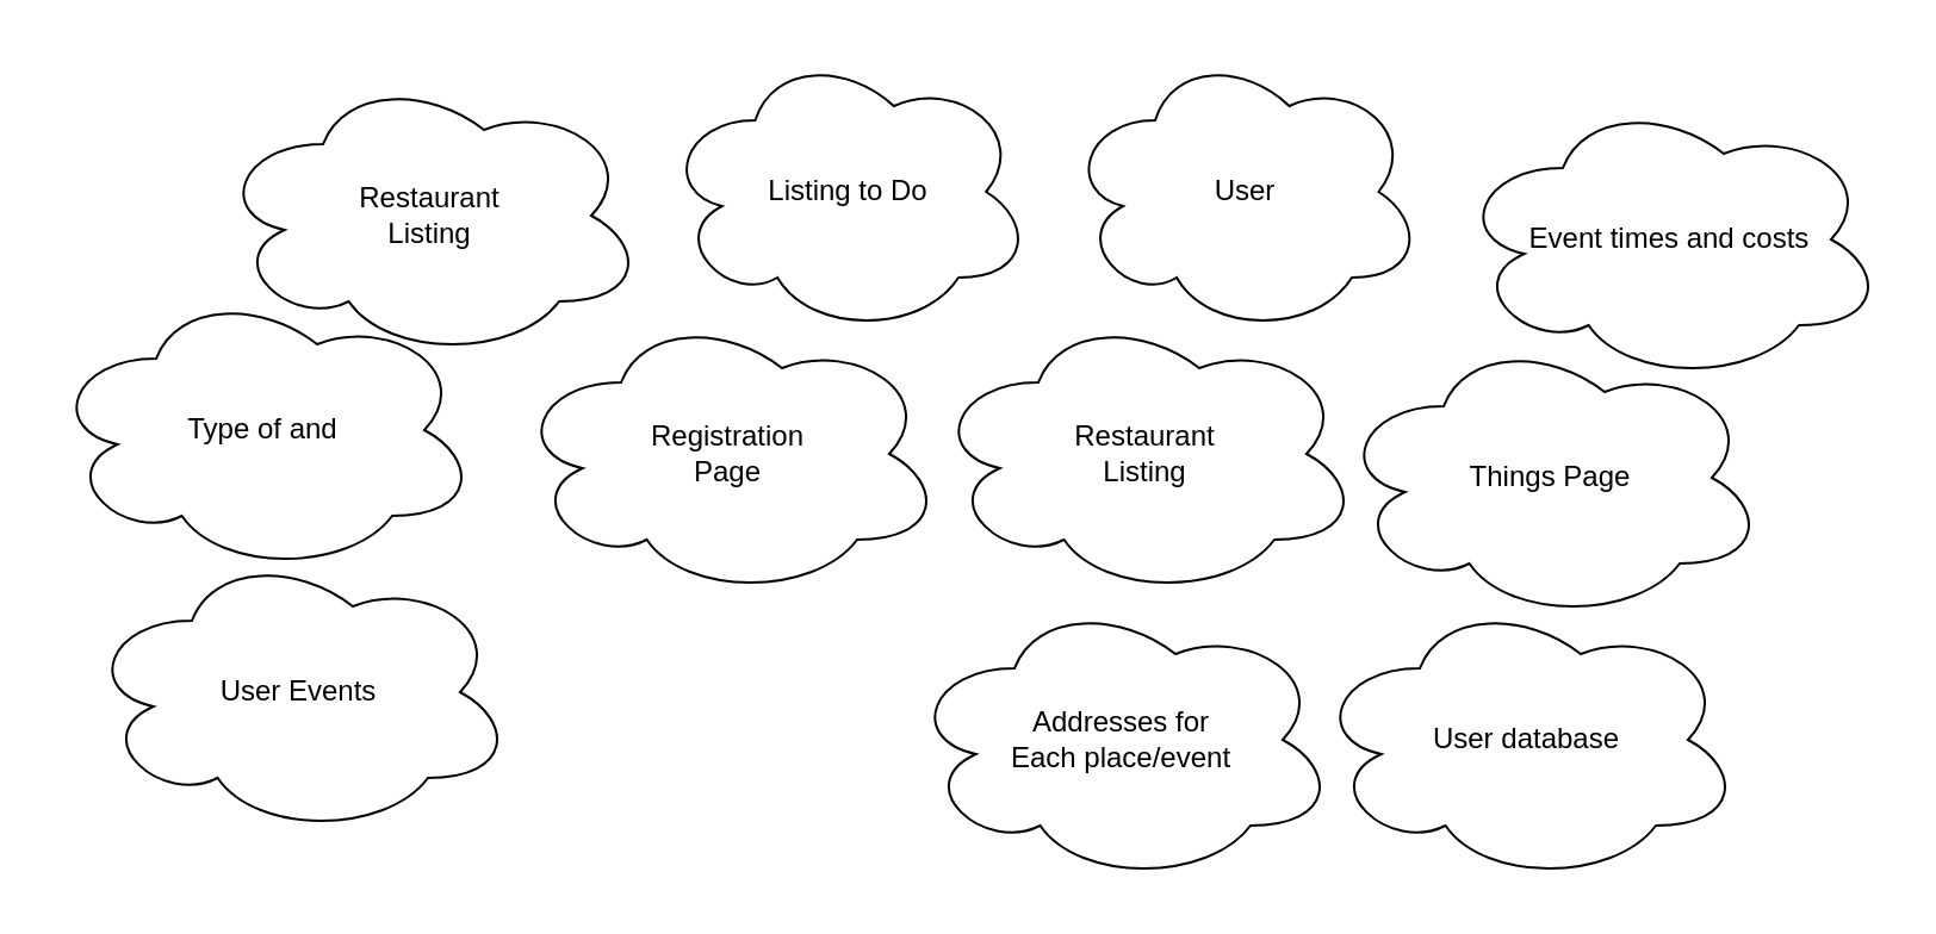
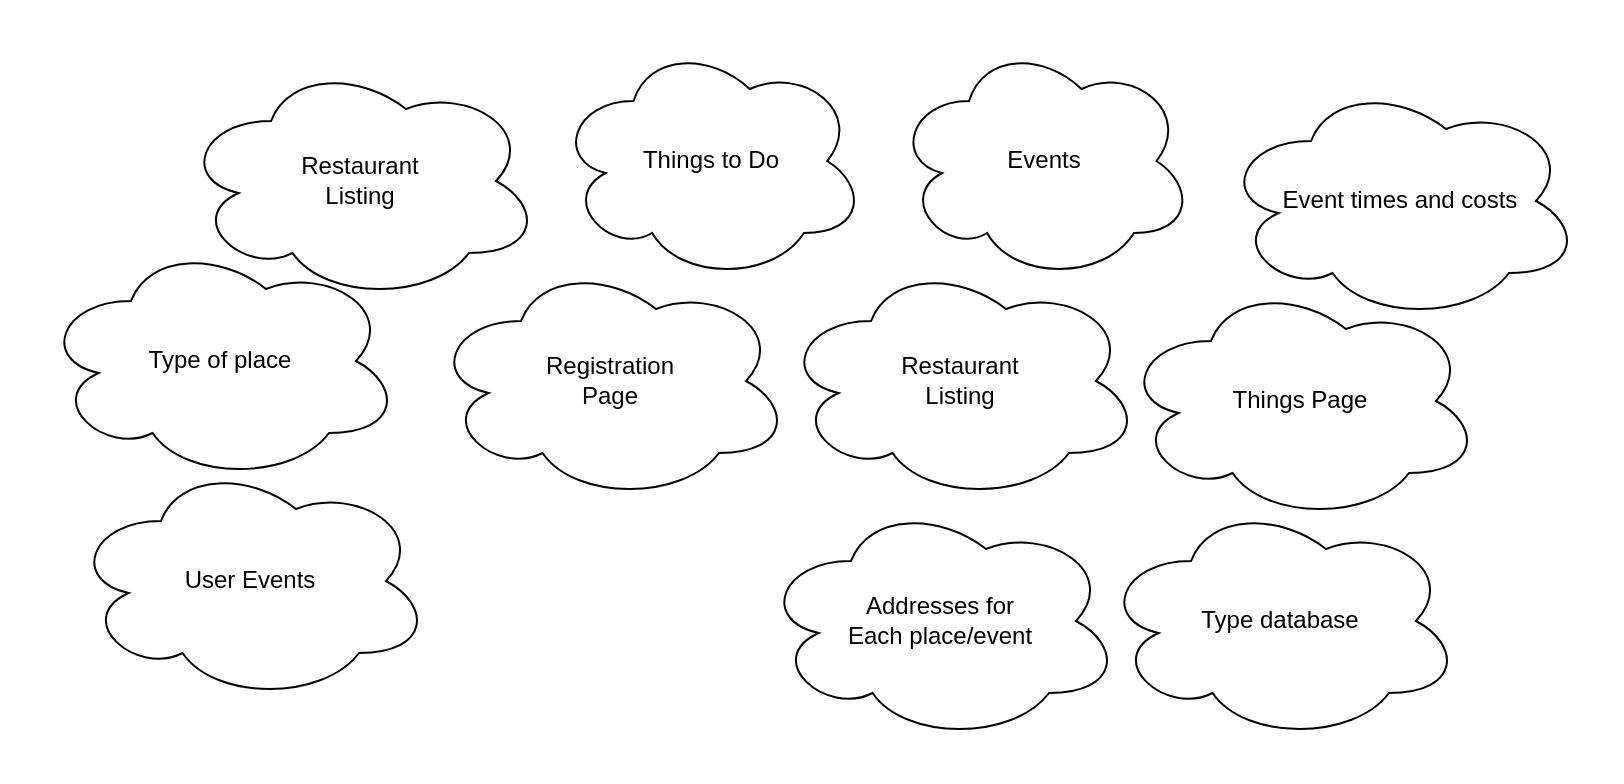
  <mxCell id="0" />
  <mxCell id="1" parent="0" />
  <mxCell id="2" value="Event times and costs" style="ellipse;shape=cloud;whiteSpace=wrap;html=1;" vertex="1" parent="1"><mxGeometry x="610" y="40" width="180" height="120" as="geometry" /></mxCell>
- <mxCell id="3" value="Listing to Do" style="ellipse;shape=cloud;whiteSpace=wrap;html=1;" vertex="1" parent="1"><mxGeometry x="277.5" y="20" width="155" height="120" as="geometry" /></mxCell>
- <mxCell id="4" value="&lt;div&gt;User&lt;/div&gt;" style="ellipse;shape=cloud;whiteSpace=wrap;html=1;" vertex="1" parent="1"><mxGeometry x="446.5" y="20" width="150" height="120" as="geometry" /></mxCell>
+ <mxCell id="3" value="Things to Do" style="ellipse;shape=cloud;whiteSpace=wrap;html=1;" vertex="1" parent="1"><mxGeometry x="277.5" y="20" width="155" height="120" as="geometry" /></mxCell>
+ <mxCell id="4" value="&lt;div&gt;Events&lt;/div&gt;" style="ellipse;shape=cloud;whiteSpace=wrap;html=1;" vertex="1" parent="1"><mxGeometry x="446.5" y="20" width="150" height="120" as="geometry" /></mxCell>
  <mxCell id="5" value="User Events" style="ellipse;shape=cloud;whiteSpace=wrap;html=1;" vertex="1" parent="1"><mxGeometry x="35" y="230" width="180" height="120" as="geometry" /></mxCell>
  <mxCell id="6" value="&lt;div&gt;Restaurant&lt;/div&gt;&lt;div&gt;Listing&lt;br&gt;&lt;/div&gt;" style="ellipse;shape=cloud;whiteSpace=wrap;html=1;" vertex="1" parent="1"><mxGeometry x="90" y="30" width="180" height="120" as="geometry" /></mxCell>
- <mxCell id="7" value="Type of and" style="ellipse;shape=cloud;whiteSpace=wrap;html=1;" vertex="1" parent="1"><mxGeometry y="120" width="180" height="120" as="geometry" x="20" /></mxCell>
+ <mxCell id="7" value="Type of place" style="ellipse;shape=cloud;whiteSpace=wrap;html=1;" vertex="1" parent="1"><mxGeometry y="120" width="180" height="120" as="geometry" x="20" /></mxCell>
  <mxCell id="8" value="&lt;div&gt;Addresses for&lt;/div&gt;&lt;div&gt;Each place/event&lt;br&gt;&lt;/div&gt;" style="ellipse;shape=cloud;whiteSpace=wrap;html=1;" vertex="1" parent="1"><mxGeometry x="380" y="250" width="180" height="120" as="geometry" /></mxCell>
  <mxCell id="9" value="Things Page" style="ellipse;shape=cloud;whiteSpace=wrap;html=1;" vertex="1" parent="1"><mxGeometry x="560" y="140" width="180" height="120" as="geometry" /></mxCell>
  <mxCell id="10" value="&lt;div&gt;Restaurant&lt;/div&gt;&lt;div&gt;Listing&lt;br&gt;&lt;/div&gt;" style="ellipse;shape=cloud;whiteSpace=wrap;html=1;" vertex="1" parent="1"><mxGeometry x="390" y="130" width="180" height="120" as="geometry" /></mxCell>
  <mxCell id="11" value="&lt;div&gt;Registration&lt;/div&gt;&lt;div&gt;Page&lt;br&gt;&lt;/div&gt;" style="ellipse;shape=cloud;whiteSpace=wrap;html=1;" vertex="1" parent="1"><mxGeometry x="215" y="130" width="180" height="120" as="geometry" /></mxCell>
- <mxCell id="12" value="User database" style="ellipse;shape=cloud;whiteSpace=wrap;html=1;" vertex="1" parent="1"><mxGeometry x="550" y="250" width="180" height="120" as="geometry" /></mxCell>
+ <mxCell id="12" value="Type database" style="ellipse;shape=cloud;whiteSpace=wrap;html=1;" vertex="1" parent="1"><mxGeometry x="550" y="250" width="180" height="120" as="geometry" /></mxCell>
